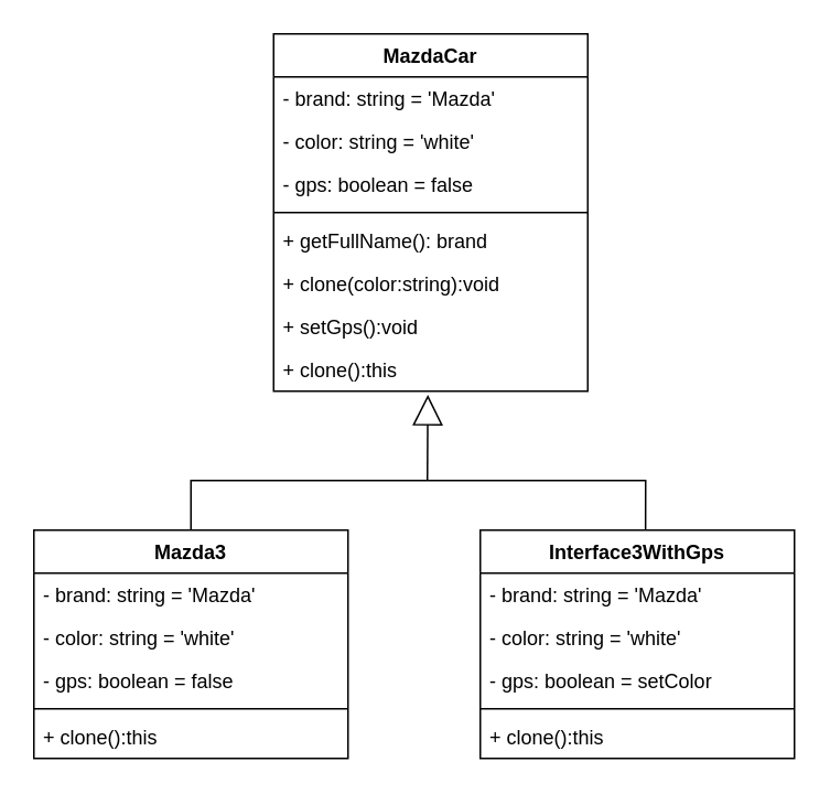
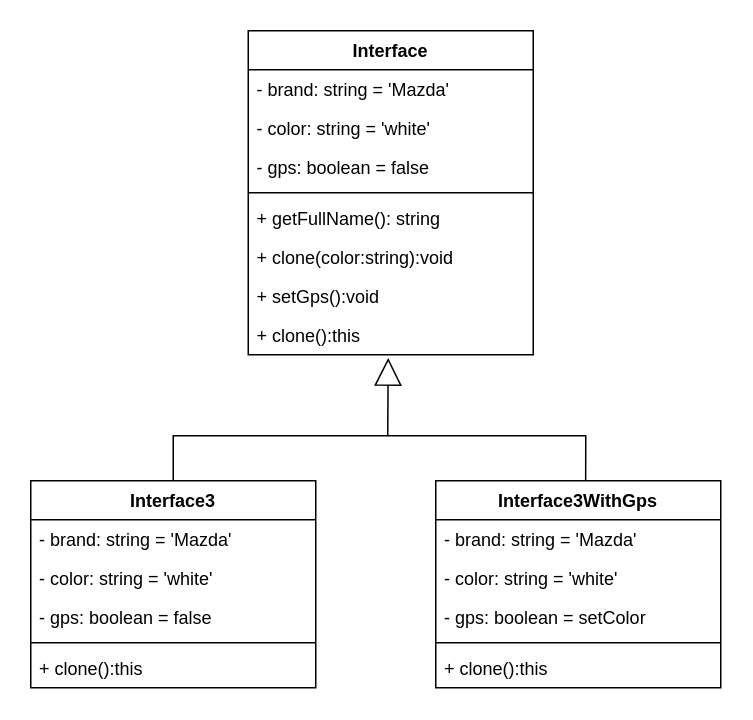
  <mxCell id="0" />
  <mxCell id="1" parent="0" />
- <mxCell id="2" value="MazdaCar" style="swimlane;fontStyle=1;align=center;verticalAlign=top;childLayout=stackLayout;horizontal=1;startSize=26;horizontalStack=0;resizeParent=1;resizeParentMax=0;resizeLast=0;collapsible=1;marginBottom=0;" vertex="1" parent="1"><mxGeometry x="165" y="20" width="190" height="216" as="geometry" /></mxCell>
+ <mxCell id="2" value="Interface" style="swimlane;fontStyle=1;align=center;verticalAlign=top;childLayout=stackLayout;horizontal=1;startSize=26;horizontalStack=0;resizeParent=1;resizeParentMax=0;resizeLast=0;collapsible=1;marginBottom=0;" vertex="1" parent="1"><mxGeometry x="165" y="20" width="190" height="216" as="geometry" /></mxCell>
  <mxCell id="3" value="- brand: string = 'Mazda'&#10;" style="text;strokeColor=none;fillColor=none;align=left;verticalAlign=top;spacingLeft=4;spacingRight=4;overflow=hidden;rotatable=0;points=[[0,0.5],[1,0.5]];portConstraint=eastwest;" vertex="1" parent="2"><mxGeometry y="26" width="190" height="26" as="geometry" /></mxCell>
  <mxCell id="4" value="- color: string = 'white'&#10;" style="text;strokeColor=none;fillColor=none;align=left;verticalAlign=top;spacingLeft=4;spacingRight=4;overflow=hidden;rotatable=0;points=[[0,0.5],[1,0.5]];portConstraint=eastwest;" vertex="1" parent="2"><mxGeometry y="52" width="190" height="26" as="geometry" /></mxCell>
  <mxCell id="5" value="- gps: boolean = false" style="text;strokeColor=none;fillColor=none;align=left;verticalAlign=top;spacingLeft=4;spacingRight=4;overflow=hidden;rotatable=0;points=[[0,0.5],[1,0.5]];portConstraint=eastwest;" vertex="1" parent="2"><mxGeometry y="78" width="190" height="26" as="geometry" /></mxCell>
  <mxCell id="6" value="" style="line;strokeWidth=1;fillColor=none;align=left;verticalAlign=middle;spacingTop=-1;spacingLeft=3;spacingRight=3;rotatable=0;labelPosition=right;points=[];portConstraint=eastwest;strokeColor=inherit;" vertex="1" parent="2"><mxGeometry y="104" width="190" height="8" as="geometry" /></mxCell>
- <mxCell id="7" value="+ getFullName(): brand" style="text;strokeColor=none;fillColor=none;align=left;verticalAlign=top;spacingLeft=4;spacingRight=4;overflow=hidden;rotatable=0;points=[[0,0.5],[1,0.5]];portConstraint=eastwest;" vertex="1" parent="2"><mxGeometry y="112" width="190" height="26" as="geometry" /></mxCell>
+ <mxCell id="7" value="+ getFullName(): string" style="text;strokeColor=none;fillColor=none;align=left;verticalAlign=top;spacingLeft=4;spacingRight=4;overflow=hidden;rotatable=0;points=[[0,0.5],[1,0.5]];portConstraint=eastwest;" vertex="1" parent="2"><mxGeometry y="112" width="190" height="26" as="geometry" /></mxCell>
  <mxCell id="8" value="+ clone(color:string):void    " style="text;strokeColor=none;fillColor=none;align=left;verticalAlign=top;spacingLeft=4;spacingRight=4;overflow=hidden;rotatable=0;points=[[0,0.5],[1,0.5]];portConstraint=eastwest;" vertex="1" parent="2"><mxGeometry y="138" width="190" height="26" as="geometry" /></mxCell>
  <mxCell id="9" value="+ setGps():void     &#10; &#10;" style="text;strokeColor=none;fillColor=none;align=left;verticalAlign=top;spacingLeft=4;spacingRight=4;overflow=hidden;rotatable=0;points=[[0,0.5],[1,0.5]];portConstraint=eastwest;" vertex="1" parent="2"><mxGeometry y="164" width="190" height="26" as="geometry" /></mxCell>
  <mxCell id="10" value="+ clone():this" style="text;strokeColor=none;fillColor=none;align=left;verticalAlign=top;spacingLeft=4;spacingRight=4;overflow=hidden;rotatable=0;points=[[0,0.5],[1,0.5]];portConstraint=eastwest;" vertex="1" parent="2"><mxGeometry y="190" width="190" height="26" as="geometry" /></mxCell>
  <mxCell id="11" value="" style="endArrow=block;endSize=16;endFill=0;html=1;rounded=0;entryX=0.491;entryY=1.082;entryDx=0;entryDy=0;entryPerimeter=0;" edge="1" parent="1" target="10"><mxGeometry x="-0.112" width="160" relative="1" as="geometry"><mxPoint x="258" y="290" as="sourcePoint" /><mxPoint x="420" y="40" as="targetPoint" /><Array as="points" /><mxPoint as="offset" /></mxGeometry></mxCell>
- <mxCell id="12" value="Mazda3" style="swimlane;fontStyle=1;align=center;verticalAlign=top;childLayout=stackLayout;horizontal=1;startSize=26;horizontalStack=0;resizeParent=1;resizeParentMax=0;resizeLast=0;collapsible=1;marginBottom=0;" vertex="1" parent="1"><mxGeometry x="20" y="320" width="190" height="138" as="geometry" /></mxCell>
+ <mxCell id="12" value="Interface3" style="swimlane;fontStyle=1;align=center;verticalAlign=top;childLayout=stackLayout;horizontal=1;startSize=26;horizontalStack=0;resizeParent=1;resizeParentMax=0;resizeLast=0;collapsible=1;marginBottom=0;" vertex="1" parent="1"><mxGeometry x="20" y="320" width="190" height="138" as="geometry" /></mxCell>
  <mxCell id="13" value="- brand: string = 'Mazda'&#10;" style="text;strokeColor=none;fillColor=none;align=left;verticalAlign=top;spacingLeft=4;spacingRight=4;overflow=hidden;rotatable=0;points=[[0,0.5],[1,0.5]];portConstraint=eastwest;" vertex="1" parent="12"><mxGeometry y="26" width="190" height="26" as="geometry" /></mxCell>
  <mxCell id="14" value="- color: string = 'white'&#10;" style="text;strokeColor=none;fillColor=none;align=left;verticalAlign=top;spacingLeft=4;spacingRight=4;overflow=hidden;rotatable=0;points=[[0,0.5],[1,0.5]];portConstraint=eastwest;" vertex="1" parent="12"><mxGeometry y="52" width="190" height="26" as="geometry" /></mxCell>
  <mxCell id="15" value="- gps: boolean = false" style="text;strokeColor=none;fillColor=none;align=left;verticalAlign=top;spacingLeft=4;spacingRight=4;overflow=hidden;rotatable=0;points=[[0,0.5],[1,0.5]];portConstraint=eastwest;" vertex="1" parent="12"><mxGeometry y="78" width="190" height="26" as="geometry" /></mxCell>
  <mxCell id="16" value="" style="line;strokeWidth=1;fillColor=none;align=left;verticalAlign=middle;spacingTop=-1;spacingLeft=3;spacingRight=3;rotatable=0;labelPosition=right;points=[];portConstraint=eastwest;strokeColor=inherit;" vertex="1" parent="12"><mxGeometry y="104" width="190" height="8" as="geometry" /></mxCell>
  <mxCell id="17" value="+ clone():this" style="text;strokeColor=none;fillColor=none;align=left;verticalAlign=top;spacingLeft=4;spacingRight=4;overflow=hidden;rotatable=0;points=[[0,0.5],[1,0.5]];portConstraint=eastwest;" vertex="1" parent="12"><mxGeometry y="112" width="190" height="26" as="geometry" /></mxCell>
  <mxCell id="18" value="Interface3WithGps" style="swimlane;fontStyle=1;align=center;verticalAlign=top;childLayout=stackLayout;horizontal=1;startSize=26;horizontalStack=0;resizeParent=1;resizeParentMax=0;resizeLast=0;collapsible=1;marginBottom=0;" vertex="1" parent="1"><mxGeometry x="290" y="320" width="190" height="138" as="geometry" /></mxCell>
  <mxCell id="19" value="- brand: string = 'Mazda'&#10;" style="text;strokeColor=none;fillColor=none;align=left;verticalAlign=top;spacingLeft=4;spacingRight=4;overflow=hidden;rotatable=0;points=[[0,0.5],[1,0.5]];portConstraint=eastwest;" vertex="1" parent="18"><mxGeometry y="26" width="190" height="26" as="geometry" /></mxCell>
  <mxCell id="20" value="- color: string = 'white'&#10;" style="text;strokeColor=none;fillColor=none;align=left;verticalAlign=top;spacingLeft=4;spacingRight=4;overflow=hidden;rotatable=0;points=[[0,0.5],[1,0.5]];portConstraint=eastwest;" vertex="1" parent="18"><mxGeometry y="52" width="190" height="26" as="geometry" /></mxCell>
  <mxCell id="21" value="- gps: boolean = setColor" style="text;strokeColor=none;fillColor=none;align=left;verticalAlign=top;spacingLeft=4;spacingRight=4;overflow=hidden;rotatable=0;points=[[0,0.5],[1,0.5]];portConstraint=eastwest;" vertex="1" parent="18"><mxGeometry y="78" width="190" height="26" as="geometry" /></mxCell>
  <mxCell id="22" value="" style="line;strokeWidth=1;fillColor=none;align=left;verticalAlign=middle;spacingTop=-1;spacingLeft=3;spacingRight=3;rotatable=0;labelPosition=right;points=[];portConstraint=eastwest;strokeColor=inherit;" vertex="1" parent="18"><mxGeometry y="104" width="190" height="8" as="geometry" /></mxCell>
  <mxCell id="23" value="+ clone():this" style="text;strokeColor=none;fillColor=none;align=left;verticalAlign=top;spacingLeft=4;spacingRight=4;overflow=hidden;rotatable=0;points=[[0,0.5],[1,0.5]];portConstraint=eastwest;" vertex="1" parent="18"><mxGeometry y="112" width="190" height="26" as="geometry" /></mxCell>
  <mxCell id="24" value="" style="endArrow=none;html=1;rounded=0;entryX=0.526;entryY=0;entryDx=0;entryDy=0;entryPerimeter=0;exitX=0.5;exitY=0;exitDx=0;exitDy=0;" edge="1" parent="1" source="12" target="18"><mxGeometry width="50" height="50" relative="1" as="geometry"><mxPoint x="230" y="320" as="sourcePoint" /><mxPoint x="280" y="270" as="targetPoint" /><Array as="points"><mxPoint x="115" y="290" /><mxPoint x="260" y="290" /><mxPoint x="390" y="290" /></Array></mxGeometry></mxCell>
